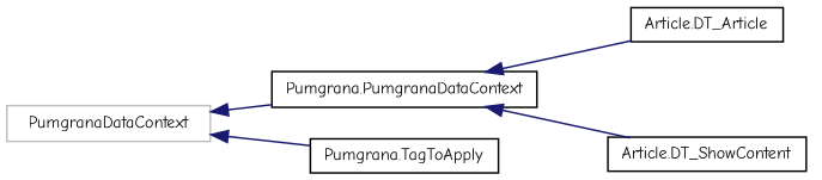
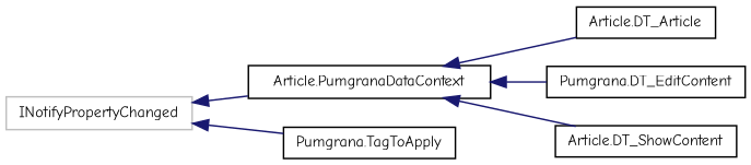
  digraph {
    fontname="Comic Neue"
    rankdir=LR
    node [color=black fillcolor=white fontname="Comic Neue" fontsize=10 shape=record style=filled]
    edge [color=midnightblue dir=back fontname="Comic Neue" fontsize=10 labelfontname=Helvetica labelfontsize=10 style=solid]
-   n1 [color=grey75 height=0.2 label=PumgranaDataContext width=0.4]
-   n2 [height=0.2 label="Pumgrana.PumgranaDataContext" width=0.4]
+   n1 [color=grey75 height=0.2 label=INotifyPropertyChanged width=0.4]
+   n2 [height=0.2 label="Article.PumgranaDataContext" width=0.4]
    n3 [height=0.2 label="Pumgrana.TagToApply" width=0.4]
    n4 [height=0.2 label="Article.DT_Article" width=0.4]
+   n5 [height=0.2 label="Pumgrana.DT_EditContent" width=0.4]
    n6 [height=0.2 label="Article.DT_ShowContent" width=0.4]
    n1 -> n2
    n1 -> n3
    n2 -> n4
+   n2 -> n5
    n2 -> n6
  }
